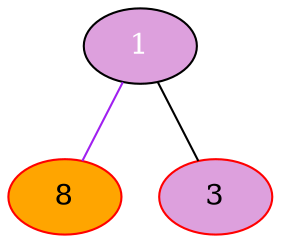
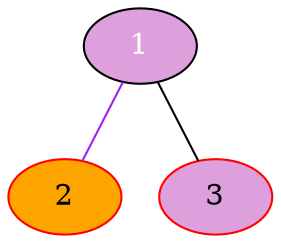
  graph {
    node [fillcolor=plum fontcolor=black style=filled color=red]
    1 [fontcolor=white color=""]
-   2 [fillcolor=orange label=8]
+   2 [fillcolor=orange]
    3
    1 -- 2 [color=purple]
    1 -- 3 [color=black]
  }
